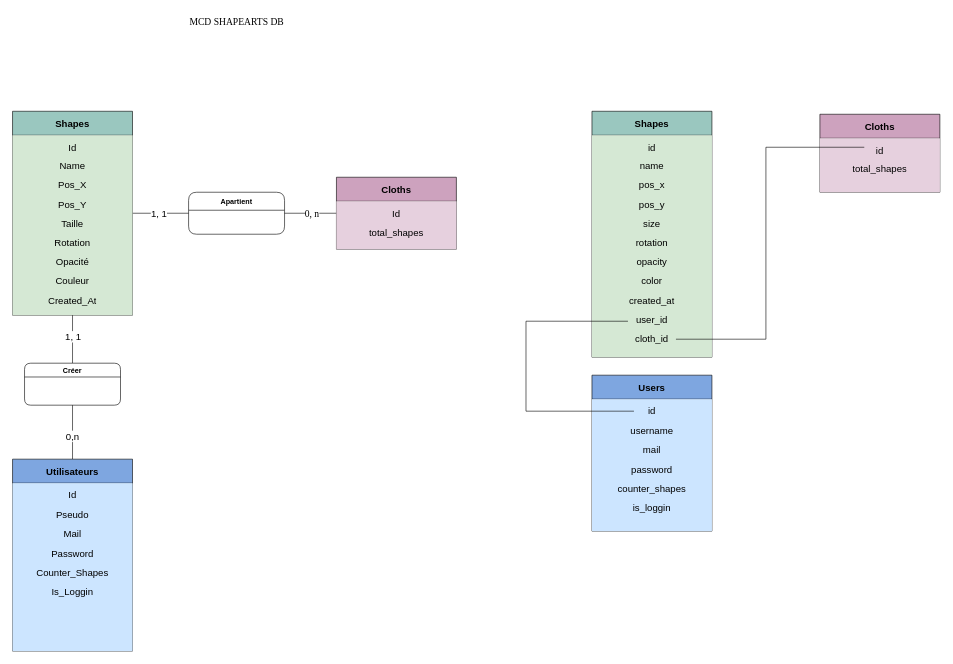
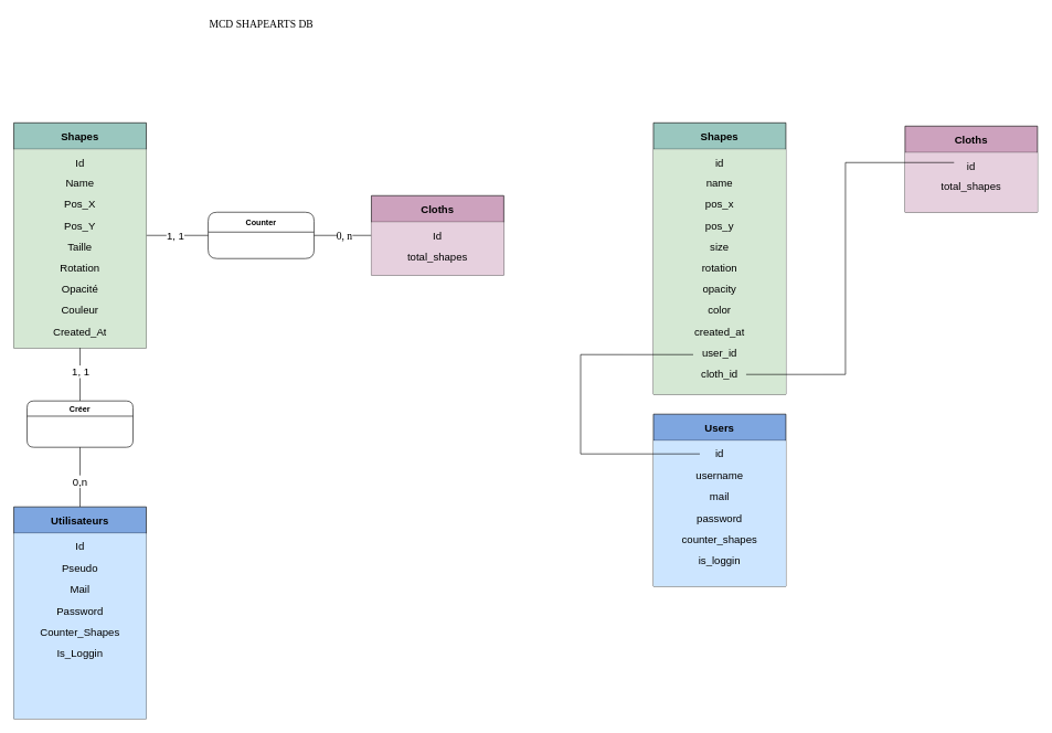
  <mxCell id="0" />
  <mxCell id="1" parent="0" />
  <mxCell id="2" style="edgeStyle=none;rounded=0;orthogonalLoop=1;jettySize=auto;html=1;exitX=1;exitY=0.5;exitDx=0;exitDy=0;entryX=0;entryY=0.5;entryDx=0;entryDy=0;endArrow=none;endFill=0;" edge="1" parent="1" source="4" target="9"><mxGeometry relative="1" as="geometry" /></mxCell>
  <mxCell id="3" value="1, 1" style="edgeLabel;html=1;align=center;verticalAlign=middle;resizable=0;points=[];fontSize=16;" vertex="1" connectable="0" parent="2"><mxGeometry x="-0.079" relative="1" as="geometry"><mxPoint as="offset" /></mxGeometry></mxCell>
  <mxCell id="4" value="Shapes" style="swimlane;startSize=40;labelBackgroundColor=none;fillColor=#9AC7BF;fontSize=16;" vertex="1" parent="1"><mxGeometry x="20" y="185" width="200" height="340" as="geometry" /></mxCell>
  <mxCell id="5" value="&lt;h1 style=&quot;font-size: 16px;&quot;&gt;&lt;span style=&quot;background-color: initial; font-size: 16px; font-weight: normal; line-height: 1;&quot;&gt;Id&lt;/span&gt;&lt;br style=&quot;font-size: 16px;&quot;&gt;&lt;/h1&gt;&lt;div&gt;&lt;span style=&quot;background-color: initial; font-size: 16px; font-weight: normal; line-height: 1;&quot;&gt;Name&lt;/span&gt;&lt;/div&gt;&lt;p style=&quot;font-size: 16px; line-height: 1;&quot;&gt;Pos_X&lt;/p&gt;&lt;p style=&quot;font-size: 16px; line-height: 1;&quot;&gt;Pos_Y&lt;/p&gt;&lt;p style=&quot;font-size: 16px; line-height: 1;&quot;&gt;Taille&lt;/p&gt;&lt;p style=&quot;font-size: 16px; line-height: 1;&quot;&gt;Rotation&lt;/p&gt;&lt;p style=&quot;font-size: 16px; line-height: 1;&quot;&gt;Opacité&lt;/p&gt;&lt;p style=&quot;font-size: 16px; line-height: 1;&quot;&gt;Couleur&lt;/p&gt;&lt;p style=&quot;font-size: 16px; line-height: 1;&quot;&gt;Created_At&lt;/p&gt;" style="text;html=1;strokeColor=none;fillColor=#D5E8D4;spacing=5;spacingTop=-10;whiteSpace=wrap;overflow=hidden;rounded=0;align=center;fontSize=16;" vertex="1" parent="4"><mxGeometry y="40" width="200" height="300" as="geometry" /></mxCell>
  <mxCell id="6" style="edgeStyle=none;rounded=0;orthogonalLoop=1;jettySize=auto;html=1;entryX=0.5;entryY=0;entryDx=0;entryDy=0;fontSize=16;endArrow=none;endFill=0;" edge="1" parent="4" source="5" target="5"><mxGeometry relative="1" as="geometry" /></mxCell>
  <mxCell id="7" style="edgeStyle=none;rounded=0;orthogonalLoop=1;jettySize=auto;html=1;entryX=0;entryY=0.25;entryDx=0;entryDy=0;fontFamily=Verdana;fontSize=16;endArrow=none;endFill=0;" edge="1" parent="1" source="9" target="19"><mxGeometry relative="1" as="geometry" /></mxCell>
  <mxCell id="8" value="0, n" style="edgeLabel;html=1;align=center;verticalAlign=middle;resizable=0;points=[];fontSize=16;fontFamily=Verdana;" vertex="1" connectable="0" parent="7"><mxGeometry x="0.031" y="1" relative="1" as="geometry"><mxPoint as="offset" /></mxGeometry></mxCell>
- <mxCell id="9" value="Apartient" style="swimlane;startSize=30;rounded=1;gradientColor=#ffffff;gradientDirection=west;" vertex="1" parent="1"><mxGeometry x="313.5" y="320" width="160" height="70" as="geometry" /></mxCell>
+ <mxCell id="9" value="Counter" style="swimlane;startSize=30;rounded=1;gradientColor=#ffffff;gradientDirection=west;" vertex="1" parent="1"><mxGeometry x="313.5" y="320" width="160" height="70" as="geometry" /></mxCell>
  <mxCell id="10" style="edgeStyle=none;rounded=0;orthogonalLoop=1;jettySize=auto;html=1;exitX=0.5;exitY=0;exitDx=0;exitDy=0;entryX=0.5;entryY=1;entryDx=0;entryDy=0;endArrow=none;endFill=0;" edge="1" parent="1" source="14" target="4"><mxGeometry relative="1" as="geometry" /></mxCell>
  <mxCell id="11" value="1, 1" style="edgeLabel;html=1;align=center;verticalAlign=middle;resizable=0;points=[];fontSize=16;" vertex="1" connectable="0" parent="10"><mxGeometry x="0.133" relative="1" as="geometry"><mxPoint as="offset" /></mxGeometry></mxCell>
  <mxCell id="12" style="edgeStyle=none;rounded=0;orthogonalLoop=1;jettySize=auto;html=1;exitX=0.5;exitY=1;exitDx=0;exitDy=0;entryX=0.5;entryY=0;entryDx=0;entryDy=0;fontSize=16;endArrow=none;endFill=0;" edge="1" parent="1" source="14" target="15"><mxGeometry relative="1" as="geometry" /></mxCell>
  <mxCell id="13" value="0,n" style="edgeLabel;html=1;align=center;verticalAlign=middle;resizable=0;points=[];fontSize=16;" vertex="1" connectable="0" parent="12"><mxGeometry x="0.123" y="-1" relative="1" as="geometry"><mxPoint as="offset" /></mxGeometry></mxCell>
  <mxCell id="14" value="Créer" style="swimlane;startSize=23;rounded=1;" vertex="1" parent="1"><mxGeometry x="40" y="605" width="160" height="70" as="geometry" /></mxCell>
  <mxCell id="15" value="Utilisateurs" style="swimlane;startSize=40;labelBackgroundColor=none;fillColor=#7EA6E0;fontSize=16;" vertex="1" parent="1"><mxGeometry x="20" y="765" width="200" height="320" as="geometry" /></mxCell>
  <mxCell id="16" value="&lt;h1 style=&quot;font-size: 16px;&quot;&gt;&lt;span style=&quot;background-color: initial; font-size: 16px; font-weight: normal; line-height: 1;&quot;&gt;Id&lt;/span&gt;&lt;br style=&quot;font-size: 16px;&quot;&gt;&lt;/h1&gt;&lt;p style=&quot;font-size: 16px; line-height: 1;&quot;&gt;Pseudo&lt;/p&gt;&lt;p style=&quot;font-size: 16px; line-height: 1;&quot;&gt;Mail&lt;/p&gt;&lt;p style=&quot;font-size: 16px; line-height: 1;&quot;&gt;Password&lt;/p&gt;&lt;p style=&quot;font-size: 16px; line-height: 1;&quot;&gt;Counter_Shapes&lt;/p&gt;&lt;p style=&quot;font-size: 16px; line-height: 1;&quot;&gt;Is_Loggin&lt;/p&gt;" style="text;html=1;strokeColor=none;fillColor=#CCE5FF;spacing=5;spacingTop=-10;whiteSpace=wrap;overflow=hidden;rounded=0;align=center;fontSize=16;" vertex="1" parent="15"><mxGeometry y="40" width="200" height="280" as="geometry" /></mxCell>
  <mxCell id="17" style="edgeStyle=none;rounded=0;orthogonalLoop=1;jettySize=auto;html=1;entryX=0.5;entryY=0;entryDx=0;entryDy=0;fontSize=16;endArrow=none;endFill=0;" edge="1" parent="15" source="16" target="16"><mxGeometry relative="1" as="geometry" /></mxCell>
  <mxCell id="18" value="Cloths" style="swimlane;startSize=40;labelBackgroundColor=none;fillColor=#CDA2BE;fontSize=16;" vertex="1" parent="1"><mxGeometry x="560" y="295" width="200" height="120" as="geometry" /></mxCell>
  <mxCell id="19" value="&lt;h1 style=&quot;font-size: 16px;&quot;&gt;&lt;span style=&quot;background-color: initial; font-size: 16px; font-weight: normal; line-height: 1;&quot;&gt;Id&lt;/span&gt;&lt;br style=&quot;font-size: 16px;&quot;&gt;&lt;/h1&gt;&lt;p style=&quot;font-size: 16px; line-height: 1;&quot;&gt;total_shapes&lt;/p&gt;" style="text;html=1;strokeColor=none;fillColor=#E6D0DE;spacing=5;spacingTop=-10;whiteSpace=wrap;overflow=hidden;rounded=0;align=center;fontSize=16;" vertex="1" parent="18"><mxGeometry y="40" width="200" height="80" as="geometry" /></mxCell>
  <mxCell id="20" style="edgeStyle=none;rounded=0;orthogonalLoop=1;jettySize=auto;html=1;entryX=0.5;entryY=0;entryDx=0;entryDy=0;fontSize=16;endArrow=none;endFill=0;" edge="1" parent="18" source="19" target="19"><mxGeometry relative="1" as="geometry" /></mxCell>
  <mxCell id="21" value="Shapes" style="swimlane;startSize=40;labelBackgroundColor=none;fillColor=#9AC7BF;fontSize=16;" vertex="1" parent="1"><mxGeometry x="986" y="185" width="200" height="410" as="geometry" /></mxCell>
  <mxCell id="22" value="&lt;h1 style=&quot;font-size: 16px;&quot;&gt;&lt;span style=&quot;background-color: initial; font-size: 16px; font-weight: normal; line-height: 1;&quot;&gt;id&lt;/span&gt;&lt;br style=&quot;font-size: 16px;&quot;&gt;&lt;/h1&gt;&lt;div&gt;&lt;span style=&quot;background-color: initial; font-size: 16px; font-weight: normal; line-height: 1;&quot;&gt;name&lt;/span&gt;&lt;/div&gt;&lt;p style=&quot;font-size: 16px; line-height: 1;&quot;&gt;pos_x&lt;/p&gt;&lt;p style=&quot;font-size: 16px; line-height: 1;&quot;&gt;pos_y&lt;/p&gt;&lt;p style=&quot;font-size: 16px; line-height: 1;&quot;&gt;size&lt;/p&gt;&lt;p style=&quot;font-size: 16px; line-height: 1;&quot;&gt;rotation&lt;/p&gt;&lt;p style=&quot;font-size: 16px; line-height: 1;&quot;&gt;opacity&lt;/p&gt;&lt;p style=&quot;font-size: 16px; line-height: 1;&quot;&gt;color&lt;/p&gt;&lt;p style=&quot;font-size: 16px; line-height: 1;&quot;&gt;created_at&lt;/p&gt;&lt;p style=&quot;font-size: 16px; line-height: 1;&quot;&gt;user_id&lt;/p&gt;&lt;p style=&quot;font-size: 16px; line-height: 1;&quot;&gt;cloth_id&lt;/p&gt;" style="text;html=1;strokeColor=none;fillColor=#D5E8D4;spacing=5;spacingTop=-10;whiteSpace=wrap;overflow=hidden;rounded=0;align=center;fontSize=16;" vertex="1" parent="21"><mxGeometry y="40" width="200" height="370" as="geometry" /></mxCell>
  <mxCell id="23" style="edgeStyle=none;rounded=0;orthogonalLoop=1;jettySize=auto;html=1;entryX=0.5;entryY=0;entryDx=0;entryDy=0;fontSize=16;endArrow=none;endFill=0;" edge="1" parent="21" source="22" target="22"><mxGeometry relative="1" as="geometry" /></mxCell>
  <mxCell id="24" value="Users" style="swimlane;startSize=40;labelBackgroundColor=none;fillColor=#7EA6E0;fontSize=16;" vertex="1" parent="1"><mxGeometry x="986" y="625" width="200" height="260" as="geometry" /></mxCell>
  <mxCell id="25" value="&lt;h1 style=&quot;font-size: 16px;&quot;&gt;&lt;span style=&quot;background-color: initial; font-size: 16px; font-weight: normal; line-height: 1;&quot;&gt;id&lt;/span&gt;&lt;br style=&quot;font-size: 16px;&quot;&gt;&lt;/h1&gt;&lt;p style=&quot;font-size: 16px; line-height: 1;&quot;&gt;username&lt;/p&gt;&lt;p style=&quot;font-size: 16px; line-height: 1;&quot;&gt;mail&lt;/p&gt;&lt;p style=&quot;font-size: 16px; line-height: 1;&quot;&gt;password&lt;/p&gt;&lt;p style=&quot;font-size: 16px; line-height: 1;&quot;&gt;counter_shapes&lt;/p&gt;&lt;p style=&quot;font-size: 16px; line-height: 1;&quot;&gt;is_loggin&lt;/p&gt;" style="text;html=1;strokeColor=none;fillColor=#CCE5FF;spacing=5;spacingTop=-10;whiteSpace=wrap;overflow=hidden;rounded=0;align=center;fontSize=16;" vertex="1" parent="24"><mxGeometry y="40" width="200" height="220" as="geometry" /></mxCell>
  <mxCell id="26" style="edgeStyle=none;rounded=0;orthogonalLoop=1;jettySize=auto;html=1;entryX=0.5;entryY=0;entryDx=0;entryDy=0;fontSize=16;endArrow=none;endFill=0;" edge="1" parent="24" source="25" target="25"><mxGeometry relative="1" as="geometry" /></mxCell>
  <mxCell id="27" value="Cloths" style="swimlane;startSize=40;labelBackgroundColor=none;fillColor=#CDA2BE;fontSize=16;" vertex="1" parent="1"><mxGeometry x="1366" y="190" width="200" height="130" as="geometry" /></mxCell>
  <mxCell id="28" value="&lt;h1 style=&quot;font-size: 16px;&quot;&gt;&lt;span style=&quot;font-weight: 400;&quot;&gt;id&lt;/span&gt;&lt;/h1&gt;&lt;div&gt;&lt;span style=&quot;font-weight: 400;&quot;&gt;total_shapes&lt;/span&gt;&lt;/div&gt;" style="text;html=1;strokeColor=none;fillColor=#E6D0DE;spacing=5;spacingTop=-10;whiteSpace=wrap;overflow=hidden;rounded=0;align=center;fontSize=16;" vertex="1" parent="27"><mxGeometry y="40" width="200" height="90" as="geometry" /></mxCell>
  <mxCell id="29" style="edgeStyle=none;rounded=0;orthogonalLoop=1;jettySize=auto;html=1;entryX=0.5;entryY=0;entryDx=0;entryDy=0;fontSize=16;endArrow=none;endFill=0;" edge="1" parent="27" source="28" target="28"><mxGeometry relative="1" as="geometry" /></mxCell>
  <mxCell id="30" style="edgeStyle=none;rounded=0;orthogonalLoop=1;jettySize=auto;html=1;entryX=0.3;entryY=0.838;entryDx=0;entryDy=0;entryPerimeter=0;fontSize=16;endArrow=none;endFill=0;" edge="1" parent="1" target="22"><mxGeometry relative="1" as="geometry"><mxPoint x="1056" y="685" as="sourcePoint" /><Array as="points"><mxPoint x="876" y="685" /><mxPoint x="876" y="535" /></Array></mxGeometry></mxCell>
  <mxCell id="31" style="edgeStyle=none;rounded=0;orthogonalLoop=1;jettySize=auto;html=1;entryX=0.7;entryY=0.919;entryDx=0;entryDy=0;entryPerimeter=0;fontSize=16;endArrow=none;endFill=0;" edge="1" parent="1" target="22"><mxGeometry relative="1" as="geometry"><mxPoint x="1440" y="245" as="sourcePoint" /><Array as="points"><mxPoint x="1276" y="245" /><mxPoint x="1276" y="565" /></Array></mxGeometry></mxCell>
  <mxCell id="32" value="MCD SHAPEARTS DB" style="text;html=1;strokeColor=none;fillColor=none;align=center;verticalAlign=middle;whiteSpace=wrap;rounded=0;labelBackgroundColor=none;fontSize=16;fontFamily=Verdana;" vertex="1" parent="1"><mxGeometry x="304" y="20" width="180" height="30" as="geometry" /></mxCell>
